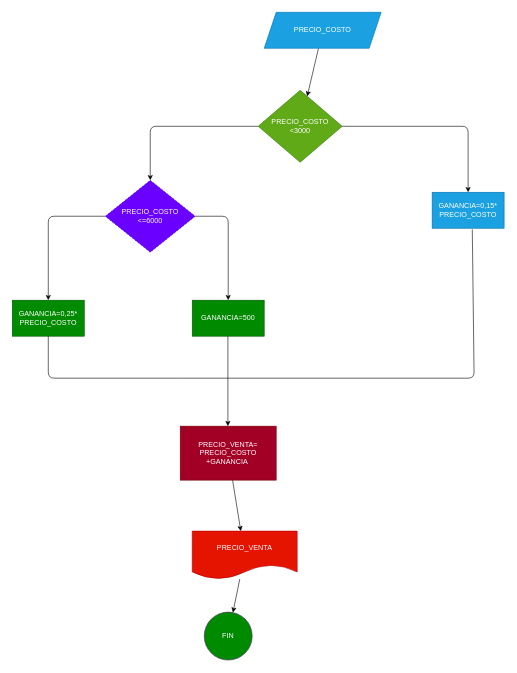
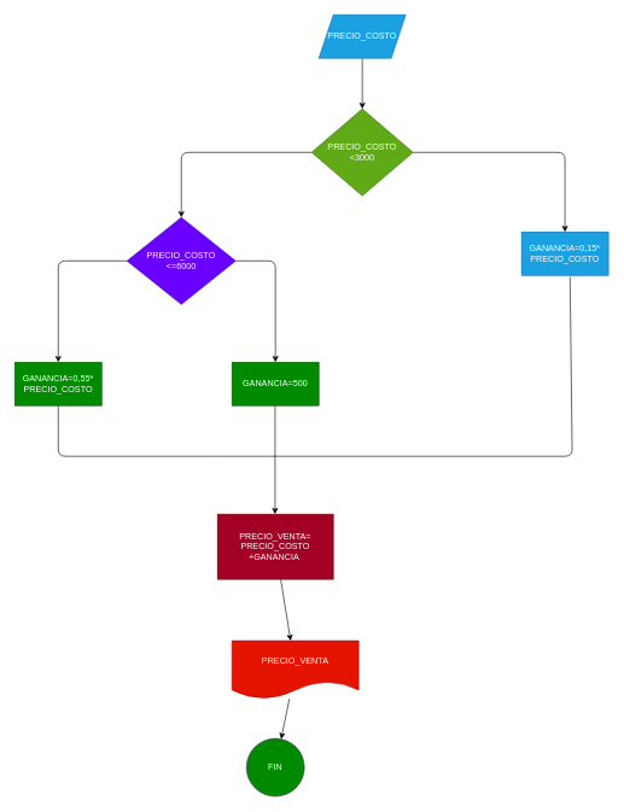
  <mxCell id="0" />
  <mxCell id="1" parent="0" />
  <mxCell id="2" value="" style="edgeStyle=none;html=1;" edge="1" parent="1" source="3" target="6"><mxGeometry relative="1" as="geometry" /></mxCell>
- <mxCell id="3" value="PRECIO_COSTO" style="shape=parallelogram;perimeter=parallelogramPerimeter;whiteSpace=wrap;html=1;fixedSize=1;fillColor=#1ba1e2;strokeColor=#006EAF;fontColor=#ffffff;" vertex="1" parent="1"><mxGeometry x="440" y="20" width="195" height="60" as="geometry" /></mxCell>
+ <mxCell id="3" value="PRECIO_COSTO" style="shape=parallelogram;perimeter=parallelogramPerimeter;whiteSpace=wrap;html=1;fixedSize=1;fillColor=#1ba1e2;strokeColor=#006EAF;fontColor=#ffffff;" vertex="1" parent="1"><mxGeometry x="440" y="20" width="120" height="60" as="geometry" /></mxCell>
  <mxCell id="4" value="" style="edgeStyle=none;html=1;" edge="1" parent="1" source="6" target="9"><mxGeometry relative="1" as="geometry"><Array as="points"><mxPoint x="250" y="210" /></Array></mxGeometry></mxCell>
  <mxCell id="5" value="" style="edgeStyle=none;html=1;" edge="1" parent="1" source="6" target="10"><mxGeometry relative="1" as="geometry"><Array as="points"><mxPoint x="780" y="210" /></Array></mxGeometry></mxCell>
  <mxCell id="6" value="PRECIO_COSTO&lt;br&gt;&amp;lt;3000" style="rhombus;whiteSpace=wrap;html=1;fillColor=#60a917;strokeColor=#2D7600;fontColor=#ffffff;" vertex="1" parent="1"><mxGeometry x="430" y="150" width="140" height="120" as="geometry" /></mxCell>
  <mxCell id="7" value="" style="edgeStyle=none;html=1;" edge="1" parent="1" source="9" target="11"><mxGeometry relative="1" as="geometry"><Array as="points"><mxPoint x="380" y="360" /></Array></mxGeometry></mxCell>
  <mxCell id="8" value="" style="edgeStyle=none;html=1;" edge="1" parent="1" source="9" target="12"><mxGeometry relative="1" as="geometry"><Array as="points"><mxPoint x="80" y="360" /></Array></mxGeometry></mxCell>
- <mxCell id="9" value="PRECIO_COSTO&lt;br&gt;&amp;lt;=6000" style="rhombus;whiteSpace=wrap;html=1;fillColor=#6a00ff;strokeColor=#3700CC;fontColor=#ffffff;dashed=1;" vertex="1" parent="1"><mxGeometry x="175" y="300" width="150" height="120" as="geometry" /></mxCell>
+ <mxCell id="9" value="PRECIO_COSTO&lt;br&gt;&amp;lt;=6000" style="rhombus;whiteSpace=wrap;html=1;fillColor=#6a00ff;strokeColor=#3700CC;fontColor=#ffffff;" vertex="1" parent="1"><mxGeometry x="175" y="300" width="150" height="120" as="geometry" /></mxCell>
  <mxCell id="10" value="GANANCIA=0,15*&lt;br&gt;PRECIO_COSTO" style="whiteSpace=wrap;html=1;fillColor=#1ba1e2;strokeColor=#006EAF;fontColor=#ffffff;" vertex="1" parent="1"><mxGeometry x="720" y="320" width="120" height="60" as="geometry" /></mxCell>
  <mxCell id="11" value="GANANCIA=500" style="whiteSpace=wrap;html=1;fillColor=#008a00;strokeColor=#005700;fontColor=#ffffff;" vertex="1" parent="1"><mxGeometry x="320" y="500" width="120" height="60" as="geometry" /></mxCell>
- <mxCell id="12" value="GANANCIA=0,25*&lt;br&gt;PRECIO_COSTO" style="whiteSpace=wrap;html=1;fillColor=#008a00;strokeColor=#005700;fontColor=#ffffff;" vertex="1" parent="1"><mxGeometry x="20" y="500" width="120" height="60" as="geometry" /></mxCell>
+ <mxCell id="12" value="GANANCIA=0,55*&lt;br&gt;PRECIO_COSTO" style="whiteSpace=wrap;html=1;fillColor=#008a00;strokeColor=#005700;fontColor=#ffffff;" vertex="1" parent="1"><mxGeometry x="20" y="500" width="120" height="60" as="geometry" /></mxCell>
  <mxCell id="13" value="" style="edgeStyle=none;html=1;" edge="1" parent="1" source="14" target="20"><mxGeometry relative="1" as="geometry" /></mxCell>
  <mxCell id="14" value="PRECIO_VENTA=&lt;br&gt;PRECIO_COSTO +GANANCIA&amp;nbsp;" style="rounded=0;whiteSpace=wrap;html=1;fillColor=#a20025;fontColor=#ffffff;strokeColor=#6F0000;" vertex="1" parent="1"><mxGeometry x="300" y="710" width="160" height="90" as="geometry" /></mxCell>
  <mxCell id="15" value="" style="endArrow=none;html=1;entryX=0.5;entryY=1;entryDx=0;entryDy=0;" edge="1" parent="1" target="12"><mxGeometry width="50" height="50" relative="1" as="geometry"><mxPoint x="300" y="630" as="sourcePoint" /><mxPoint x="310" y="570" as="targetPoint" /><Array as="points"><mxPoint x="80" y="630" /></Array></mxGeometry></mxCell>
  <mxCell id="16" value="" style="endArrow=none;html=1;entryX=0.558;entryY=1.033;entryDx=0;entryDy=0;entryPerimeter=0;" edge="1" parent="1" target="10"><mxGeometry width="50" height="50" relative="1" as="geometry"><mxPoint x="300" y="630" as="sourcePoint" /><mxPoint x="530" y="530" as="targetPoint" /><Array as="points"><mxPoint x="790" y="630" /></Array></mxGeometry></mxCell>
  <mxCell id="17" value="" style="endArrow=none;html=1;" edge="1" parent="1"><mxGeometry width="50" height="50" relative="1" as="geometry"><mxPoint x="379.5" y="630" as="sourcePoint" /><mxPoint x="379.5" y="560" as="targetPoint" /></mxGeometry></mxCell>
  <mxCell id="18" value="" style="endArrow=classic;html=1;" edge="1" parent="1"><mxGeometry width="50" height="50" relative="1" as="geometry"><mxPoint x="379.47" y="630" as="sourcePoint" /><mxPoint x="379.47" y="710" as="targetPoint" /></mxGeometry></mxCell>
  <mxCell id="19" value="" style="edgeStyle=none;html=1;" edge="1" parent="1" source="20" target="21"><mxGeometry relative="1" as="geometry" /></mxCell>
  <mxCell id="20" value="PRECIO_VENTA" style="shape=document;whiteSpace=wrap;html=1;boundedLbl=1;fillColor=#e51400;strokeColor=#B20000;fontColor=#ffffff;rounded=0;" vertex="1" parent="1"><mxGeometry x="320" y="885" width="175" height="80" as="geometry" /></mxCell>
  <mxCell id="21" value="FIN" style="ellipse;whiteSpace=wrap;html=1;aspect=fixed;fillColor=#008a00;fontColor=#ffffff;strokeColor=#432D57;" vertex="1" parent="1"><mxGeometry x="340" y="1020" width="80" height="80" as="geometry" /></mxCell>
